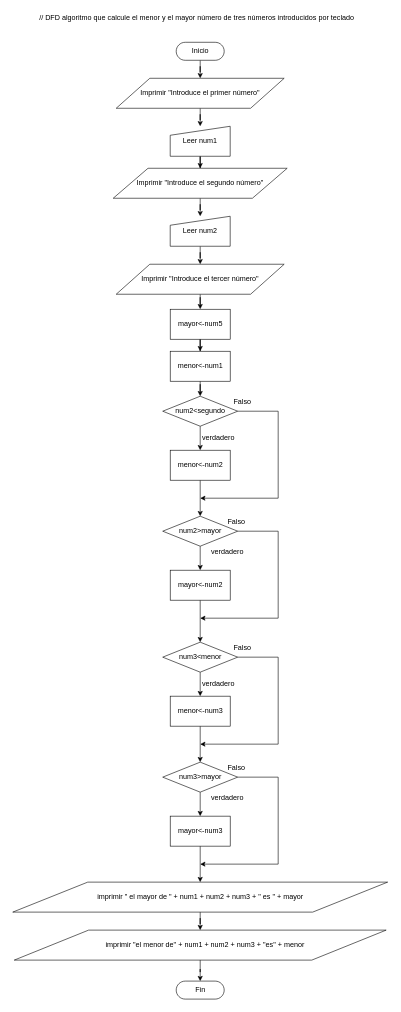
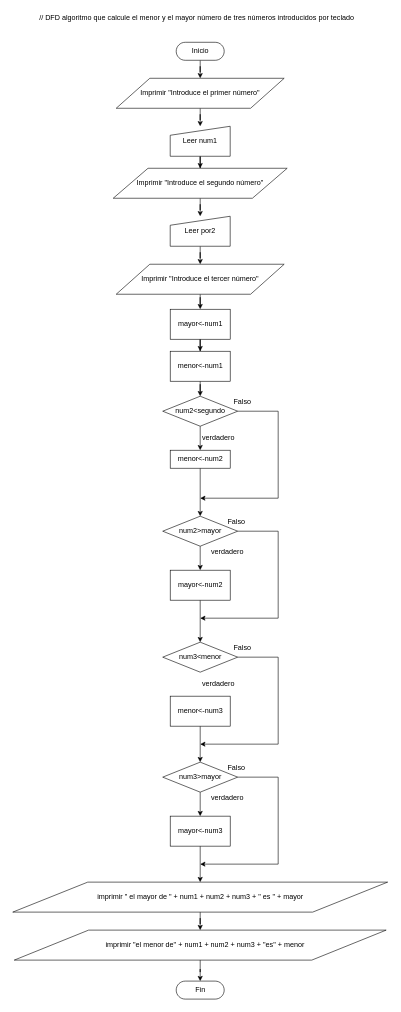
  <mxCell id="0" />
  <mxCell id="1" parent="0" />
  <mxCell id="2" value="// DFD algoritmo que calcule el menor y el mayor número de tres números introducidos por teclado" style="text;html=1;align=left;verticalAlign=middle;resizable=0;points=[];autosize=1;strokeColor=none;" vertex="1" parent="1"><mxGeometry x="63" y="20" width="540" height="20" as="geometry" /></mxCell>
  <mxCell id="3" style="edgeStyle=orthogonalEdgeStyle;rounded=0;orthogonalLoop=1;jettySize=auto;html=1;entryX=0.5;entryY=0;entryDx=0;entryDy=0;" edge="1" parent="1" source="4" target="6"><mxGeometry relative="1" as="geometry" /></mxCell>
  <mxCell id="4" value="Inicio" style="html=1;dashed=0;whitespace=wrap;shape=mxgraph.dfd.start" vertex="1" parent="1"><mxGeometry x="293" y="70" width="80" height="30" as="geometry" /></mxCell>
  <mxCell id="5" style="edgeStyle=orthogonalEdgeStyle;rounded=0;orthogonalLoop=1;jettySize=auto;html=1;" edge="1" parent="1" source="6" target="8"><mxGeometry relative="1" as="geometry"><mxPoint x="333" y="220" as="targetPoint" /></mxGeometry></mxCell>
  <mxCell id="6" value="Imprimir &quot;Introduce el primer número&quot;" style="shape=parallelogram;perimeter=parallelogramPerimeter;whiteSpace=wrap;html=1;dashed=0;" vertex="1" parent="1"><mxGeometry x="193" y="130" width="280" height="50" as="geometry" /></mxCell>
  <mxCell id="7" style="edgeStyle=orthogonalEdgeStyle;rounded=0;orthogonalLoop=1;jettySize=auto;html=1;" edge="1" parent="1" source="8" target="10"><mxGeometry relative="1" as="geometry"><mxPoint x="333" y="300" as="targetPoint" /></mxGeometry></mxCell>
  <mxCell id="8" value="Leer num1" style="shape=manualInput;whiteSpace=wrap;html=1;dashed=0;size=15;" vertex="1" parent="1"><mxGeometry x="283" y="210" width="100" height="50" as="geometry" /></mxCell>
  <mxCell id="9" style="edgeStyle=orthogonalEdgeStyle;rounded=0;orthogonalLoop=1;jettySize=auto;html=1;" edge="1" parent="1" source="10" target="12"><mxGeometry relative="1" as="geometry"><mxPoint x="333" y="400" as="targetPoint" /></mxGeometry></mxCell>
  <mxCell id="10" value="Imprimir &quot;Introduce el segundo número&quot;" style="shape=parallelogram;perimeter=parallelogramPerimeter;whiteSpace=wrap;html=1;dashed=0;" vertex="1" parent="1"><mxGeometry x="188" y="280" width="290" height="50" as="geometry" /></mxCell>
  <mxCell id="11" style="edgeStyle=orthogonalEdgeStyle;rounded=0;orthogonalLoop=1;jettySize=auto;html=1;" edge="1" parent="1" source="12" target="14"><mxGeometry relative="1" as="geometry"><mxPoint x="333" y="470" as="targetPoint" /></mxGeometry></mxCell>
- <mxCell id="12" value="Leer num2" style="shape=manualInput;whiteSpace=wrap;html=1;dashed=0;size=15;" vertex="1" parent="1"><mxGeometry x="283" y="360" width="100" height="50" as="geometry" /></mxCell>
+ <mxCell id="12" value="Leer por2" style="shape=manualInput;whiteSpace=wrap;html=1;dashed=0;size=15;" vertex="1" parent="1"><mxGeometry x="283" y="360" width="100" height="50" as="geometry" /></mxCell>
  <mxCell id="13" style="edgeStyle=orthogonalEdgeStyle;rounded=0;orthogonalLoop=1;jettySize=auto;html=1;" edge="1" parent="1" source="14" target="16"><mxGeometry relative="1" as="geometry"><mxPoint x="333" y="540" as="targetPoint" /></mxGeometry></mxCell>
  <mxCell id="14" value="Imprimir &quot;Introduce el tercer número&quot;" style="shape=parallelogram;perimeter=parallelogramPerimeter;whiteSpace=wrap;html=1;dashed=0;" vertex="1" parent="1"><mxGeometry x="193" y="440" width="280" height="50" as="geometry" /></mxCell>
  <mxCell id="15" style="edgeStyle=orthogonalEdgeStyle;rounded=0;orthogonalLoop=1;jettySize=auto;html=1;" edge="1" parent="1" source="16" target="18"><mxGeometry relative="1" as="geometry"><mxPoint x="333" y="610" as="targetPoint" /></mxGeometry></mxCell>
- <mxCell id="16" value="mayor&amp;lt;-num5" style="html=1;dashed=0;whitespace=wrap;" vertex="1" parent="1"><mxGeometry x="283" y="515" width="100" height="50" as="geometry" /></mxCell>
+ <mxCell id="16" value="mayor&amp;lt;-num1" style="html=1;dashed=0;whitespace=wrap;" vertex="1" parent="1"><mxGeometry x="283" y="515" width="100" height="50" as="geometry" /></mxCell>
  <mxCell id="17" style="edgeStyle=orthogonalEdgeStyle;rounded=0;orthogonalLoop=1;jettySize=auto;html=1;" edge="1" parent="1" source="18" target="21"><mxGeometry relative="1" as="geometry"><mxPoint x="333" y="680" as="targetPoint" /></mxGeometry></mxCell>
  <mxCell id="18" value="menor&amp;lt;-num1" style="html=1;dashed=0;whitespace=wrap;" vertex="1" parent="1"><mxGeometry x="283" y="585" width="100" height="50" as="geometry" /></mxCell>
  <mxCell id="19" style="edgeStyle=orthogonalEdgeStyle;rounded=0;orthogonalLoop=1;jettySize=auto;html=1;" edge="1" parent="1" source="21" target="24"><mxGeometry relative="1" as="geometry"><mxPoint x="333" y="760" as="targetPoint" /></mxGeometry></mxCell>
  <mxCell id="20" style="edgeStyle=orthogonalEdgeStyle;rounded=0;orthogonalLoop=1;jettySize=auto;html=1;" edge="1" parent="1" source="21"><mxGeometry relative="1" as="geometry"><mxPoint x="333" y="830" as="targetPoint" /><Array as="points"><mxPoint x="463" y="685" /><mxPoint x="463" y="830" /></Array></mxGeometry></mxCell>
  <mxCell id="21" value="num2&amp;lt;segundo" style="shape=rhombus;html=1;dashed=0;whitespace=wrap;perimeter=rhombusPerimeter;" vertex="1" parent="1"><mxGeometry x="270.5" y="660" width="125" height="50" as="geometry" /></mxCell>
  <mxCell id="22" value="verdadero" style="text;html=1;align=center;verticalAlign=middle;resizable=0;points=[];autosize=1;strokeColor=none;" vertex="1" parent="1"><mxGeometry x="328" y="720" width="70" height="20" as="geometry" /></mxCell>
  <mxCell id="23" style="edgeStyle=orthogonalEdgeStyle;rounded=0;orthogonalLoop=1;jettySize=auto;html=1;entryX=0.5;entryY=0;entryDx=0;entryDy=0;" edge="1" parent="1" source="24" target="28"><mxGeometry relative="1" as="geometry"><mxPoint x="333" y="870" as="targetPoint" /></mxGeometry></mxCell>
- <mxCell id="24" value="menor&amp;lt;-num2" style="html=1;dashed=0;whitespace=wrap;" vertex="1" parent="1"><mxGeometry x="283" y="750" width="100" height="50" as="geometry" /></mxCell>
+ <mxCell id="24" value="menor&amp;lt;-num2" style="html=1;dashed=0;whitespace=wrap;" vertex="1" parent="1"><mxGeometry x="283" y="750" width="100" height="30" as="geometry" /></mxCell>
  <mxCell id="25" value="Falso" style="text;html=1;align=center;verticalAlign=middle;resizable=0;points=[];autosize=1;strokeColor=none;" vertex="1" parent="1"><mxGeometry x="383" y="660" width="40" height="20" as="geometry" /></mxCell>
  <mxCell id="26" style="edgeStyle=orthogonalEdgeStyle;rounded=0;orthogonalLoop=1;jettySize=auto;html=1;" edge="1" parent="1" source="28" target="30"><mxGeometry relative="1" as="geometry"><mxPoint x="333" y="960" as="targetPoint" /></mxGeometry></mxCell>
  <mxCell id="27" style="edgeStyle=orthogonalEdgeStyle;rounded=0;orthogonalLoop=1;jettySize=auto;html=1;exitX=1;exitY=0.5;exitDx=0;exitDy=0;" edge="1" parent="1" source="28"><mxGeometry relative="1" as="geometry"><mxPoint x="333" y="1030" as="targetPoint" /><Array as="points"><mxPoint x="463" y="885" /><mxPoint x="463" y="1030" /></Array></mxGeometry></mxCell>
  <mxCell id="28" value="num2&amp;gt;mayor" style="shape=rhombus;html=1;dashed=0;whitespace=wrap;perimeter=rhombusPerimeter;" vertex="1" parent="1"><mxGeometry x="270.5" y="860" width="125" height="50" as="geometry" /></mxCell>
  <mxCell id="29" style="edgeStyle=orthogonalEdgeStyle;rounded=0;orthogonalLoop=1;jettySize=auto;html=1;entryX=0.5;entryY=0;entryDx=0;entryDy=0;" edge="1" parent="1" source="30" target="35"><mxGeometry relative="1" as="geometry"><mxPoint x="333" y="1060" as="targetPoint" /></mxGeometry></mxCell>
  <mxCell id="30" value="mayor&amp;lt;-num2" style="html=1;dashed=0;whitespace=wrap;" vertex="1" parent="1"><mxGeometry x="283" y="950" width="100" height="50" as="geometry" /></mxCell>
  <mxCell id="31" value="verdadero" style="text;html=1;align=center;verticalAlign=middle;resizable=0;points=[];autosize=1;strokeColor=none;" vertex="1" parent="1"><mxGeometry x="343" y="910" width="70" height="20" as="geometry" /></mxCell>
  <mxCell id="32" value="Falso" style="text;html=1;align=center;verticalAlign=middle;resizable=0;points=[];autosize=1;strokeColor=none;" vertex="1" parent="1"><mxGeometry x="373" y="860" width="40" height="20" as="geometry" /></mxCell>
- <mxCell id="33" style="edgeStyle=orthogonalEdgeStyle;rounded=0;orthogonalLoop=1;jettySize=auto;html=1;" edge="1" parent="1" source="35" target="38"><mxGeometry relative="1" as="geometry"><mxPoint x="333" y="1170" as="targetPoint" /></mxGeometry></mxCell>
  <mxCell id="34" style="edgeStyle=orthogonalEdgeStyle;rounded=0;orthogonalLoop=1;jettySize=auto;html=1;" edge="1" parent="1" source="35"><mxGeometry relative="1" as="geometry"><mxPoint x="333" y="1240" as="targetPoint" /><Array as="points"><mxPoint x="463" y="1095" /><mxPoint x="463" y="1240" /></Array></mxGeometry></mxCell>
  <mxCell id="35" value="num3&amp;lt;menor" style="shape=rhombus;html=1;dashed=0;whitespace=wrap;perimeter=rhombusPerimeter;" vertex="1" parent="1"><mxGeometry x="270.5" y="1070" width="125" height="50" as="geometry" /></mxCell>
  <mxCell id="36" value="verdadero" style="text;html=1;align=center;verticalAlign=middle;resizable=0;points=[];autosize=1;strokeColor=none;" vertex="1" parent="1"><mxGeometry x="328" y="1130" width="70" height="20" as="geometry" /></mxCell>
  <mxCell id="37" style="edgeStyle=orthogonalEdgeStyle;rounded=0;orthogonalLoop=1;jettySize=auto;html=1;entryX=0.5;entryY=0;entryDx=0;entryDy=0;" edge="1" parent="1" source="38" target="42"><mxGeometry relative="1" as="geometry"><mxPoint x="333" y="1280" as="targetPoint" /></mxGeometry></mxCell>
  <mxCell id="38" value="menor&amp;lt;-num3" style="html=1;dashed=0;whitespace=wrap;" vertex="1" parent="1"><mxGeometry x="283" y="1160" width="100" height="50" as="geometry" /></mxCell>
  <mxCell id="39" value="Falso" style="text;html=1;align=center;verticalAlign=middle;resizable=0;points=[];autosize=1;strokeColor=none;" vertex="1" parent="1"><mxGeometry x="383" y="1070" width="40" height="20" as="geometry" /></mxCell>
  <mxCell id="40" style="edgeStyle=orthogonalEdgeStyle;rounded=0;orthogonalLoop=1;jettySize=auto;html=1;" edge="1" parent="1" source="42" target="44"><mxGeometry relative="1" as="geometry"><mxPoint x="333" y="1370" as="targetPoint" /></mxGeometry></mxCell>
  <mxCell id="41" style="edgeStyle=orthogonalEdgeStyle;rounded=0;orthogonalLoop=1;jettySize=auto;html=1;exitX=1;exitY=0.5;exitDx=0;exitDy=0;" edge="1" parent="1" source="42"><mxGeometry relative="1" as="geometry"><mxPoint x="333" y="1440" as="targetPoint" /><Array as="points"><mxPoint x="463" y="1295" /><mxPoint x="463" y="1440" /></Array></mxGeometry></mxCell>
  <mxCell id="42" value="num3&amp;gt;mayor" style="shape=rhombus;html=1;dashed=0;whitespace=wrap;perimeter=rhombusPerimeter;" vertex="1" parent="1"><mxGeometry x="270.5" y="1270" width="125" height="50" as="geometry" /></mxCell>
  <mxCell id="43" style="edgeStyle=orthogonalEdgeStyle;rounded=0;orthogonalLoop=1;jettySize=auto;html=1;" edge="1" parent="1" source="44" target="48"><mxGeometry relative="1" as="geometry"><mxPoint x="333" y="1470" as="targetPoint" /></mxGeometry></mxCell>
  <mxCell id="44" value="mayor&amp;lt;-num3" style="html=1;dashed=0;whitespace=wrap;" vertex="1" parent="1"><mxGeometry x="283" y="1360" width="100" height="50" as="geometry" /></mxCell>
  <mxCell id="45" value="verdadero" style="text;html=1;align=center;verticalAlign=middle;resizable=0;points=[];autosize=1;strokeColor=none;" vertex="1" parent="1"><mxGeometry x="343" y="1320" width="70" height="20" as="geometry" /></mxCell>
  <mxCell id="46" value="Falso" style="text;html=1;align=center;verticalAlign=middle;resizable=0;points=[];autosize=1;strokeColor=none;" vertex="1" parent="1"><mxGeometry x="373" y="1270" width="40" height="20" as="geometry" /></mxCell>
  <mxCell id="47" style="edgeStyle=orthogonalEdgeStyle;rounded=0;orthogonalLoop=1;jettySize=auto;html=1;" edge="1" parent="1" source="48" target="50"><mxGeometry relative="1" as="geometry"><mxPoint x="333" y="1560" as="targetPoint" /></mxGeometry></mxCell>
  <mxCell id="48" value="imprimir &quot; el mayor de &quot; + num1 + num2 + num3 + &quot; es &quot; + mayor" style="shape=parallelogram;perimeter=parallelogramPerimeter;whiteSpace=wrap;html=1;dashed=0;" vertex="1" parent="1"><mxGeometry x="20.5" y="1470" width="625" height="50" as="geometry" /></mxCell>
  <mxCell id="49" style="edgeStyle=orthogonalEdgeStyle;rounded=0;orthogonalLoop=1;jettySize=auto;html=1;" edge="1" parent="1" source="50" target="51"><mxGeometry relative="1" as="geometry"><mxPoint x="333" y="1650" as="targetPoint" /></mxGeometry></mxCell>
  <mxCell id="50" value="&amp;nbsp;&amp;nbsp; &amp;nbsp; imprimir &quot;el menor de&quot; + num1 + num2 + num3 + &quot;es&quot; + menor" style="shape=parallelogram;perimeter=parallelogramPerimeter;whiteSpace=wrap;html=1;dashed=0;" vertex="1" parent="1"><mxGeometry x="23" y="1550" width="620" height="50" as="geometry" /></mxCell>
  <mxCell id="51" value="Fin" style="html=1;dashed=0;whitespace=wrap;shape=mxgraph.dfd.start" vertex="1" parent="1"><mxGeometry x="293" y="1635" width="80" height="30" as="geometry" /></mxCell>
